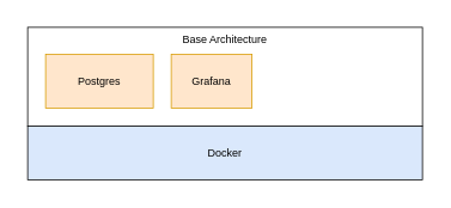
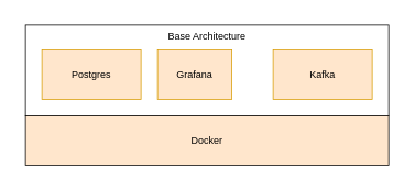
  <mxCell id="0" />
  <mxCell id="1" parent="0" />
  <mxCell id="2" value="" style="rounded=0;whiteSpace=wrap;html=1;strokeColor=#FFFFFF;" vertex="1" parent="1"><mxGeometry x="20" y="20" width="460" height="190" as="geometry" /></mxCell>
  <mxCell id="3" value="" style="group" vertex="1" connectable="0" parent="1"><mxGeometry x="30" y="30" width="440" height="170" as="geometry" /></mxCell>
  <mxCell id="4" value="Base Architecture" style="rounded=0;whiteSpace=wrap;html=1;verticalAlign=top;" vertex="1" parent="3"><mxGeometry width="440" height="110" as="geometry" /></mxCell>
  <mxCell id="5" value="Postgres" style="rounded=0;whiteSpace=wrap;html=1;fillColor=#ffe6cc;strokeColor=#d79b00;" vertex="1" parent="3"><mxGeometry x="20" y="30" width="120" height="60" as="geometry" /></mxCell>
  <mxCell id="6" value="Grafana" style="rounded=0;whiteSpace=wrap;html=1;fillColor=#ffe6cc;strokeColor=#d79b00;" vertex="1" parent="3"><mxGeometry x="160" y="30" width="90" height="60" as="geometry" /></mxCell>
- <mxCell id="8" value="Docker" style="rounded=0;whiteSpace=wrap;html=1;fillColor=#dae8fc;strokeColor=#000000;" vertex="1" parent="3"><mxGeometry y="110" width="440" height="60" as="geometry" /></mxCell>
+ <mxCell id="7" value="Kafka" style="rounded=0;whiteSpace=wrap;html=1;fillColor=#ffe6cc;strokeColor=#d79b00;" vertex="1" parent="3"><mxGeometry x="300" y="30" width="120" height="60" as="geometry" /></mxCell>
+ <mxCell id="8" value="Docker" style="rounded=0;whiteSpace=wrap;html=1;fillColor=#ffe6cc;strokeColor=#000000;" vertex="1" parent="3"><mxGeometry y="110" width="440" height="60" as="geometry" /></mxCell>
